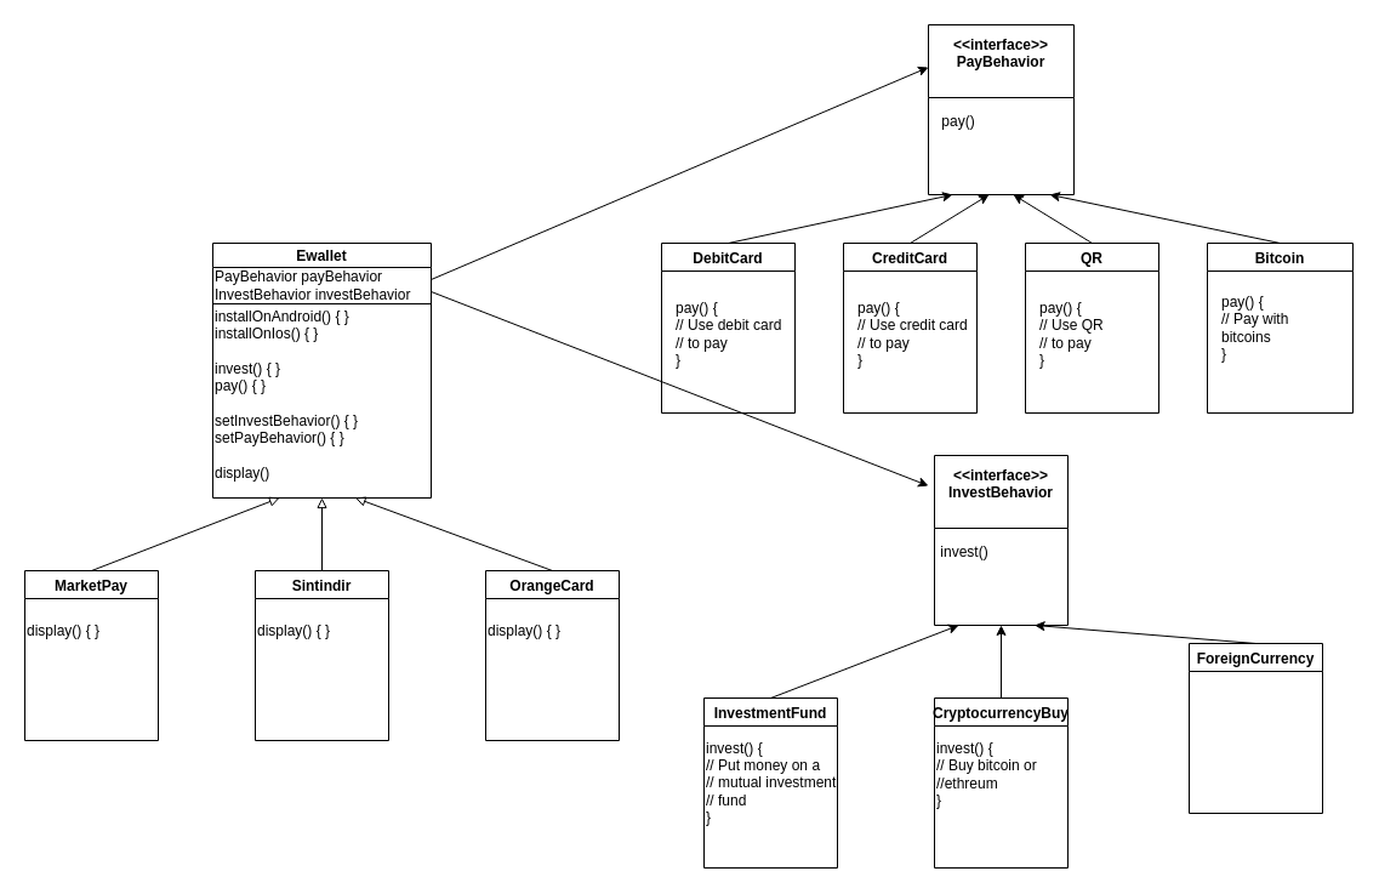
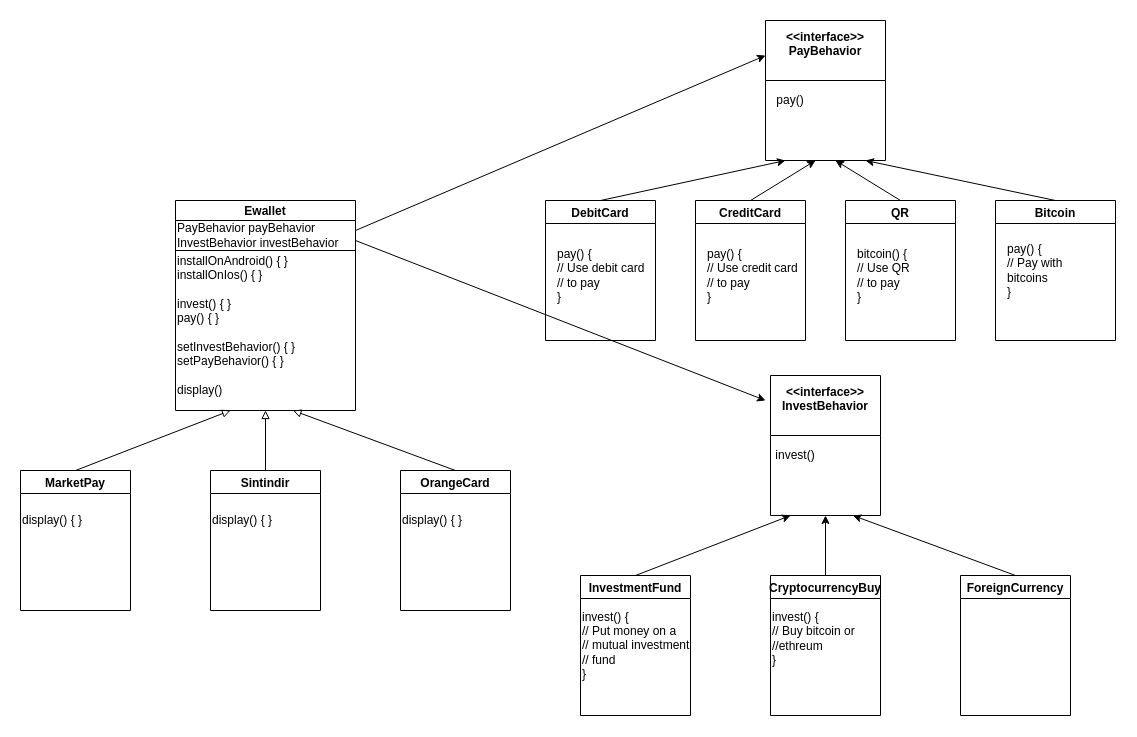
  <mxCell id="0" />
  <mxCell id="1" parent="0" />
  <mxCell id="2" value="&lt;&lt;interface&gt;&gt;&#10;InvestBehavior&#10;" style="swimlane;startSize=60;" vertex="1" parent="1"><mxGeometry x="770" y="375" width="110" height="140" as="geometry" /></mxCell>
  <mxCell id="3" value="invest()" style="text;html=1;strokeColor=none;fillColor=none;align=center;verticalAlign=middle;whiteSpace=wrap;rounded=0;" vertex="1" parent="2"><mxGeometry y="60" width="50" height="40" as="geometry" /></mxCell>
  <mxCell id="4" value="CryptocurrencyBuy" style="swimlane;startSize=23;" vertex="1" parent="1"><mxGeometry x="770" y="575" width="110" height="140" as="geometry" /></mxCell>
  <mxCell id="5" value="invest() {&lt;br&gt;// Buy bitcoin or //ethreum&lt;br&gt;}" style="text;html=1;strokeColor=none;fillColor=none;align=left;verticalAlign=middle;whiteSpace=wrap;rounded=0;" vertex="1" parent="4"><mxGeometry y="20" width="110" height="85" as="geometry" /></mxCell>
  <mxCell id="6" value="InvestmentFund" style="swimlane;" vertex="1" parent="1"><mxGeometry x="580" y="575" width="110" height="140" as="geometry" /></mxCell>
  <mxCell id="7" value="invest() {&lt;br&gt;// Put money on a &lt;br&gt;// mutual investment // fund&lt;br&gt;}" style="text;html=1;strokeColor=none;fillColor=none;align=left;verticalAlign=middle;whiteSpace=wrap;rounded=0;" vertex="1" parent="6"><mxGeometry y="15" width="110" height="110" as="geometry" /></mxCell>
- <mxCell id="8" value="ForeignCurrency" style="swimlane;" vertex="1" parent="1"><mxGeometry x="980" y="530" width="110" height="140" as="geometry" /></mxCell>
+ <mxCell id="8" value="ForeignCurrency" style="swimlane;" vertex="1" parent="1"><mxGeometry x="960" y="575" width="110" height="140" as="geometry" /></mxCell>
  <mxCell id="9" value="" style="endArrow=classic;html=1;rounded=0;exitX=0.5;exitY=0;exitDx=0;exitDy=0;" edge="1" parent="1" source="6"><mxGeometry width="50" height="50" relative="1" as="geometry"><mxPoint x="880" y="635" as="sourcePoint" /><mxPoint x="790" y="515" as="targetPoint" /></mxGeometry></mxCell>
  <mxCell id="10" value="" style="endArrow=classic;html=1;rounded=0;entryX=0.75;entryY=1;entryDx=0;entryDy=0;exitX=0.5;exitY=0;exitDx=0;exitDy=0;" edge="1" parent="1" source="8" target="2"><mxGeometry width="50" height="50" relative="1" as="geometry"><mxPoint x="990" y="565" as="sourcePoint" /><mxPoint x="1152.5" y="505" as="targetPoint" /></mxGeometry></mxCell>
  <mxCell id="11" value="" style="endArrow=classic;html=1;rounded=0;exitX=0.5;exitY=0;exitDx=0;exitDy=0;" edge="1" parent="1" source="4"><mxGeometry width="50" height="50" relative="1" as="geometry"><mxPoint x="880" y="635" as="sourcePoint" /><mxPoint x="825" y="515" as="targetPoint" /></mxGeometry></mxCell>
  <mxCell id="12" value="&lt;&lt;interface&gt;&gt;&#10;PayBehavior&#10;" style="swimlane;startSize=60;" vertex="1" parent="1"><mxGeometry x="765" y="20" width="120" height="140" as="geometry" /></mxCell>
  <mxCell id="13" value="pay()" style="text;html=1;strokeColor=none;fillColor=none;align=center;verticalAlign=middle;whiteSpace=wrap;rounded=0;" vertex="1" parent="12"><mxGeometry y="60" width="50" height="40" as="geometry" /></mxCell>
  <mxCell id="14" value="CreditCard" style="swimlane;startSize=23;" vertex="1" parent="1"><mxGeometry x="695" y="200" width="110" height="140" as="geometry" /></mxCell>
  <mxCell id="15" value="pay() {&lt;br&gt;// Use credit card &lt;br&gt;// to pay&lt;br&gt;}" style="text;html=1;strokeColor=none;fillColor=none;align=left;verticalAlign=middle;whiteSpace=wrap;rounded=0;" vertex="1" parent="14"><mxGeometry x="10" y="30" width="110" height="90" as="geometry" /></mxCell>
  <mxCell id="16" value="DebitCard" style="swimlane;" vertex="1" parent="1"><mxGeometry x="545" y="200" width="110" height="140" as="geometry" /></mxCell>
  <mxCell id="17" value="pay() {&lt;br&gt;// Use debit card&lt;br&gt;// to pay&lt;br&gt;}" style="text;html=1;strokeColor=none;fillColor=none;align=left;verticalAlign=middle;whiteSpace=wrap;rounded=0;" vertex="1" parent="16"><mxGeometry x="10" y="30" width="110" height="90" as="geometry" /></mxCell>
  <mxCell id="18" value="QR" style="swimlane;startSize=23;" vertex="1" parent="1"><mxGeometry x="845" y="200" width="110" height="140" as="geometry" /></mxCell>
- <mxCell id="19" value="pay() {&lt;br&gt;// Use QR &lt;br&gt;// to pay&lt;br&gt;}" style="text;html=1;strokeColor=none;fillColor=none;align=left;verticalAlign=middle;whiteSpace=wrap;rounded=0;" vertex="1" parent="18"><mxGeometry x="10" y="30" width="110" height="90" as="geometry" /></mxCell>
+ <mxCell id="19" value="bitcoin() {&lt;br&gt;// Use QR &lt;br&gt;// to pay&lt;br&gt;}" style="text;html=1;strokeColor=none;fillColor=none;align=left;verticalAlign=middle;whiteSpace=wrap;rounded=0;" vertex="1" parent="18"><mxGeometry x="10" y="30" width="110" height="90" as="geometry" /></mxCell>
  <mxCell id="20" value="" style="endArrow=classic;html=1;rounded=0;exitX=0.5;exitY=0;exitDx=0;exitDy=0;" edge="1" parent="1" source="16"><mxGeometry width="50" height="50" relative="1" as="geometry"><mxPoint x="845" y="260" as="sourcePoint" /><mxPoint x="785" y="160" as="targetPoint" /></mxGeometry></mxCell>
  <mxCell id="21" value="" style="endArrow=classic;html=1;rounded=0;exitX=0.5;exitY=0;exitDx=0;exitDy=0;" edge="1" parent="1" source="18"><mxGeometry width="50" height="50" relative="1" as="geometry"><mxPoint x="955" y="190" as="sourcePoint" /><mxPoint x="835" y="160" as="targetPoint" /></mxGeometry></mxCell>
  <mxCell id="22" value="" style="endArrow=classic;html=1;rounded=0;exitX=0.5;exitY=0;exitDx=0;exitDy=0;" edge="1" parent="1" source="14"><mxGeometry width="50" height="50" relative="1" as="geometry"><mxPoint x="805" y="260" as="sourcePoint" /><mxPoint x="815" y="160" as="targetPoint" /></mxGeometry></mxCell>
  <mxCell id="23" value="Bitcoin" style="swimlane;" vertex="1" parent="1"><mxGeometry x="995" y="200" width="120" height="140" as="geometry" /></mxCell>
  <mxCell id="24" value="pay() {&lt;br&gt;// Pay with bitcoins&lt;br&gt;}" style="text;html=1;strokeColor=none;fillColor=none;align=left;verticalAlign=middle;whiteSpace=wrap;rounded=0;" vertex="1" parent="23"><mxGeometry x="10" y="25" width="100" height="90" as="geometry" /></mxCell>
  <mxCell id="25" value="" style="endArrow=classic;html=1;rounded=0;exitX=0.5;exitY=0;exitDx=0;exitDy=0;" edge="1" parent="1" source="23"><mxGeometry width="50" height="50" relative="1" as="geometry"><mxPoint x="610" y="210" as="sourcePoint" /><mxPoint x="865" y="160" as="targetPoint" /></mxGeometry></mxCell>
  <mxCell id="26" value="Ewallet" style="swimlane;startSize=20;" vertex="1" parent="1"><mxGeometry x="175" y="200" width="180" height="210" as="geometry" /></mxCell>
  <mxCell id="27" value="PayBehavior payBehavior&lt;br&gt;InvestBehavior investBehavior" style="text;html=1;strokeColor=none;fillColor=none;align=left;verticalAlign=middle;whiteSpace=wrap;rounded=0;" vertex="1" parent="26"><mxGeometry y="30" width="180" height="10" as="geometry" /></mxCell>
  <mxCell id="28" value="installOnAndroid() { }&lt;br&gt;installOnIos() { }&lt;br&gt;&lt;br&gt;invest() { }&lt;br&gt;pay() { }&lt;br&gt;&lt;br&gt;setInvestBehavior() { }&lt;br&gt;setPayBehavior() { }&amp;nbsp;&amp;nbsp; &amp;nbsp;&lt;br&gt;&lt;br&gt;display()" style="text;html=1;strokeColor=none;fillColor=none;align=left;verticalAlign=middle;whiteSpace=wrap;rounded=0;" vertex="1" parent="26"><mxGeometry y="120" width="180" height="10" as="geometry" /></mxCell>
  <mxCell id="29" value="" style="endArrow=none;html=1;rounded=0;" edge="1" parent="1"><mxGeometry width="50" height="50" relative="1" as="geometry"><mxPoint x="175" y="250" as="sourcePoint" /><mxPoint x="355" y="250" as="targetPoint" /></mxGeometry></mxCell>
  <mxCell id="30" value="" style="endArrow=classic;html=1;rounded=0;entryX=0;entryY=0.25;entryDx=0;entryDy=0;" edge="1" parent="1" target="12"><mxGeometry width="50" height="50" relative="1" as="geometry"><mxPoint x="355" y="230" as="sourcePoint" /><mxPoint x="405" y="180" as="targetPoint" /></mxGeometry></mxCell>
  <mxCell id="31" value="" style="endArrow=classic;html=1;rounded=0;exitX=1;exitY=1;exitDx=0;exitDy=0;" edge="1" parent="1" source="27"><mxGeometry width="50" height="50" relative="1" as="geometry"><mxPoint x="365" y="240" as="sourcePoint" /><mxPoint x="765" y="400" as="targetPoint" /></mxGeometry></mxCell>
  <mxCell id="32" value="Sintindir" style="swimlane;startSize=23;" vertex="1" parent="1"><mxGeometry x="210" y="470" width="110" height="140" as="geometry" /></mxCell>
  <mxCell id="33" value="display() { }&amp;nbsp; " style="text;html=1;strokeColor=none;fillColor=none;align=left;verticalAlign=middle;whiteSpace=wrap;rounded=0;" vertex="1" parent="32"><mxGeometry y="45" width="70" height="10" as="geometry" /></mxCell>
  <mxCell id="34" value="MarketPay" style="swimlane;" vertex="1" parent="1"><mxGeometry x="20" y="470" width="110" height="140" as="geometry" /></mxCell>
  <mxCell id="35" value="display() { }&amp;nbsp; " style="text;html=1;strokeColor=none;fillColor=none;align=left;verticalAlign=middle;whiteSpace=wrap;rounded=0;" vertex="1" parent="34"><mxGeometry y="45" width="70" height="10" as="geometry" /></mxCell>
  <mxCell id="36" value="OrangeCard" style="swimlane;" vertex="1" parent="1"><mxGeometry x="400" y="470" width="110" height="140" as="geometry" /></mxCell>
  <mxCell id="37" value="display() { }&amp;nbsp; " style="text;html=1;strokeColor=none;fillColor=none;align=left;verticalAlign=middle;whiteSpace=wrap;rounded=0;" vertex="1" parent="36"><mxGeometry y="45" width="70" height="10" as="geometry" /></mxCell>
  <mxCell id="38" value="" style="endArrow=block;html=1;rounded=0;exitX=0.5;exitY=0;exitDx=0;exitDy=0;endFill=0;" edge="1" parent="1" source="34"><mxGeometry width="50" height="50" relative="1" as="geometry"><mxPoint x="320" y="530" as="sourcePoint" /><mxPoint x="230" y="410" as="targetPoint" /></mxGeometry></mxCell>
  <mxCell id="39" value="" style="endArrow=block;html=1;rounded=0;entryX=0.75;entryY=1;entryDx=0;entryDy=0;exitX=0.5;exitY=0;exitDx=0;exitDy=0;endFill=0;" edge="1" parent="1" source="36"><mxGeometry width="50" height="50" relative="1" as="geometry"><mxPoint x="430" y="460" as="sourcePoint" /><mxPoint x="292.5" y="410" as="targetPoint" /></mxGeometry></mxCell>
  <mxCell id="40" value="" style="endArrow=block;html=1;rounded=0;exitX=0.5;exitY=0;exitDx=0;exitDy=0;endFill=0;" edge="1" parent="1" source="32"><mxGeometry width="50" height="50" relative="1" as="geometry"><mxPoint x="320" y="530" as="sourcePoint" /><mxPoint x="265" y="410" as="targetPoint" /></mxGeometry></mxCell>
